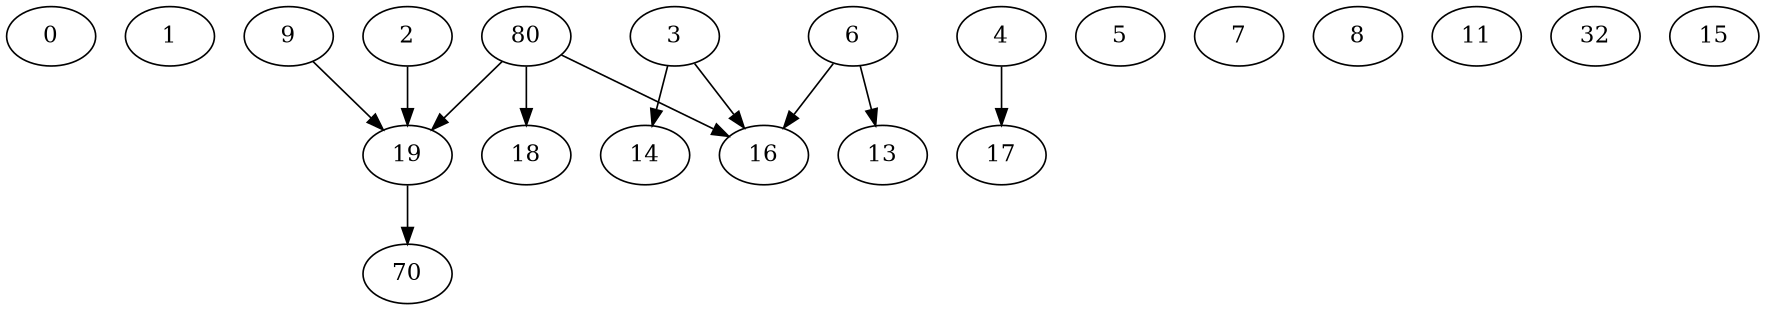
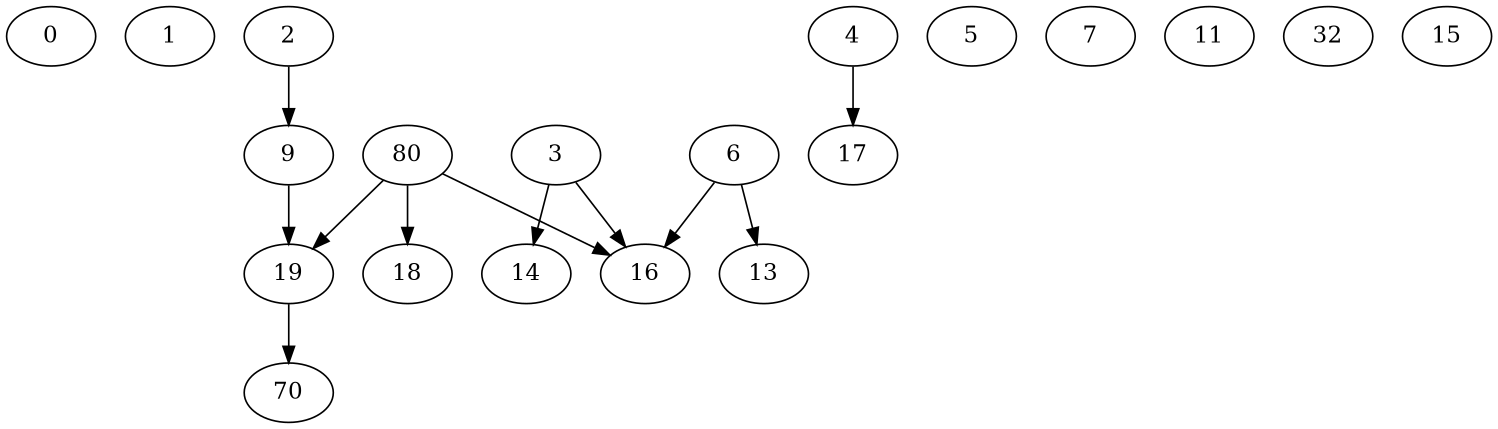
  digraph {
    node [Weight=8]
    edge [Weight=177]
    0 [Weight=3]
    1
    2 [Weight=10]
    19
    n5 [label=70]
    3 [Weight=7]
    14 [Weight=7]
    16 [Weight=9]
    4 [Weight=7]
    17 [Weight=5]
    5 [Weight=6]
    6 [Weight=3]
    13 [Weight=9]
    7 [Weight=9]
-   8 [Weight=7]
    9
    n17 [Weight=6 label=80]
    18 [Weight=5]
    11 [Weight=4]
    n20 [Weight=10 label=32]
    15
-   2 -> 19
+   2 -> 9
    19 -> n5 [Weight=142]
    3 -> 14 [Weight=142]
    3 -> 16
    4 -> 17
    6 -> 16 [Weight=71]
    6 -> 13 [Weight=89]
    9 -> 19
    n17 -> 19 [Weight=106]
    n17 -> 16 [Weight=142]
    n17 -> 18 [Weight=71]
  }
